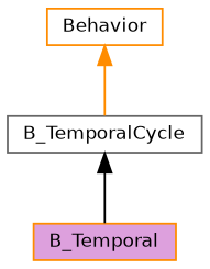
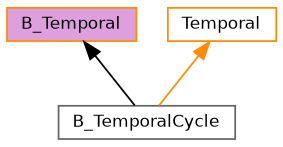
  digraph {
    node [color=darkorange fillcolor=white fontname=Helvetica fontsize=10 shape=record style=filled]
    edge [dir=back fontname=Helvetica fontsize=10 labelfontname=Helvetica labelfontsize=10 style=solid]
    n1 [fillcolor=plum fontcolor=black height=0.2 label=B_Temporal width=0.4]
    n2 [color=gray40 height=0.2 label=B_TemporalCycle width=0.4]
-   n3 [height=0.2 label=Behavior width=0.4]
-   n2 -> n1 [color=black]
+   n3 [height=0.2 label=Temporal width=0.4]
+   n1 -> n2 [color=black]
    n3 -> n2 [color=darkorange]
  }
